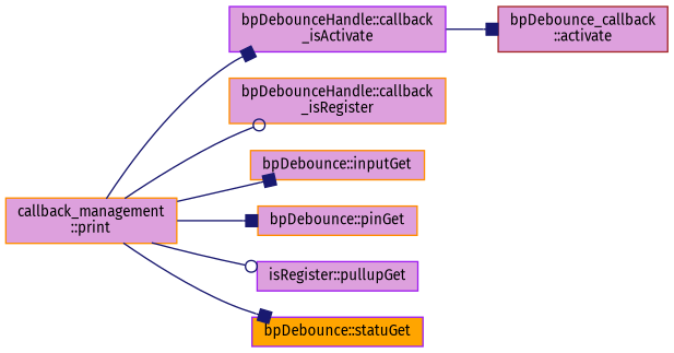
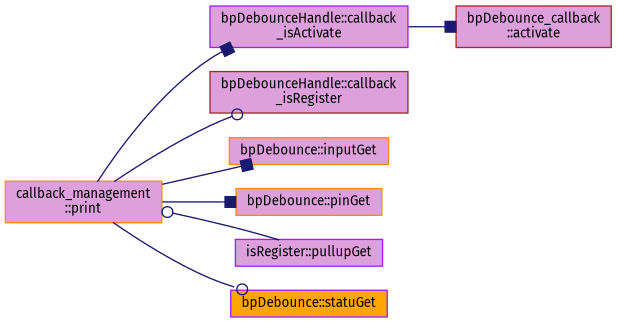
  digraph {
    fontname="Fira Sans"
    rankdir=LR
    node [color=darkorange fillcolor=plum fontname="Fira Sans" fontsize=10 shape=record style=filled]
    edge [arrowhead=box color=midnightblue fontname="Fira Sans" fontsize=10 labelfontname=Helvetica labelfontsize=10 style=solid]
    n1 [fontcolor=black height=0.2 label="callback_management\l::print" width=0.4]
    n2 [color=purple height=0.2 label="bpDebounceHandle::callback\l_isActivate" width=0.4]
-   n3 [height=0.2 label="bpDebounceHandle::callback\l_isRegister" width=0.4]
+   n3 [color=brown height=0.2 label="bpDebounceHandle::callback\l_isRegister" width=0.4]
    n4 [height=0.2 label="bpDebounce::inputGet" width=0.4]
    n5 [height=0.2 label="bpDebounce::pinGet" width=0.4]
    n6 [color=purple height=0.2 label="isRegister::pullupGet" width=0.4]
    n7 [color=purple fillcolor=orange height=0.2 label="bpDebounce::statuGet" width=0.4]
    n8 [color=brown height=0.2 label="bpDebounce_callback\l::activate" width=0.4]
    n1 -> n2
    n1 -> n3 [arrowhead=odot]
    n1 -> n4
    n1 -> n5
-   n1 -> n6 [arrowhead=odot]
-   n1 -> n7
+   n6 -> n1 [arrowhead=odot]
+   n1 -> n7 [arrowhead=odot]
    n2 -> n8
  }
